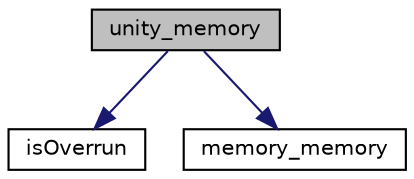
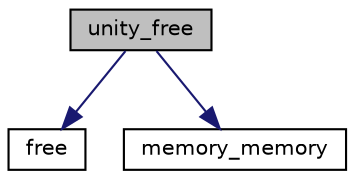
  digraph {
    rankdir=TB
    node [color=black fillcolor=white fontname=Helvetica fontsize=10 shape=record style=filled]
    edge [color=midnightblue fontname=Helvetica fontsize=10 labelfontname=Helvetica labelfontsize=10 style=solid]
-   n1 [fillcolor=grey75 fontcolor=black height=0.2 label=unity_memory width=0.4]
-   n2 [height=0.2 label=isOverrun width=0.4]
+   n1 [fillcolor=grey75 fontcolor=black height=0.2 label=unity_free width=0.4]
+   n2 [height=0.2 label=free width=0.4]
    n3 [height=0.2 label=memory_memory width=0.4]
    n1 -> n2
    n1 -> n3
  }
